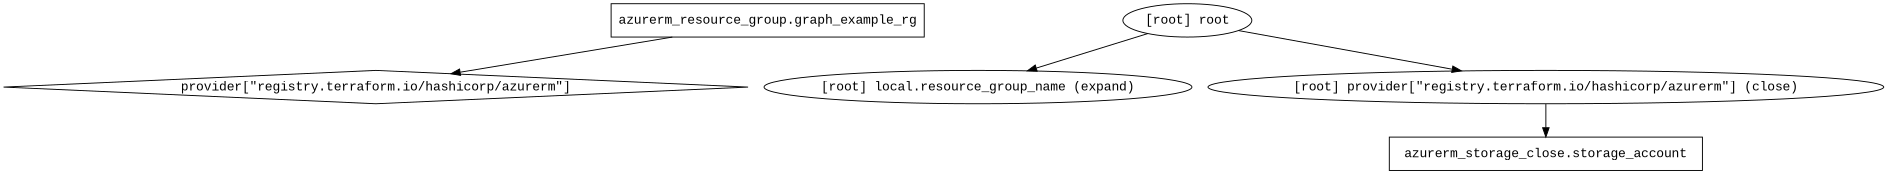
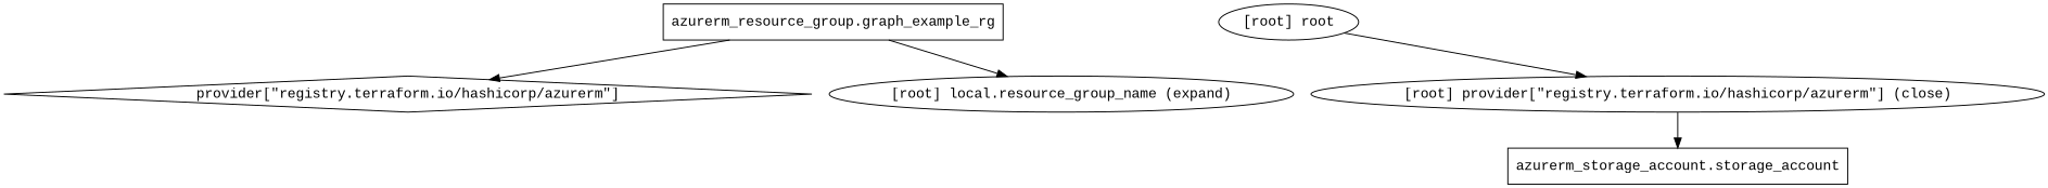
  digraph {
    compound=true
    fontname="Liberation Mono"
    newrank=true
    node [fontname="Liberation Mono"]
    edge [fontname="Liberation Mono"]
    n1 [label="azurerm_resource_group.graph_example_rg" shape=box]
    n2 [label="provider[\"registry.terraform.io/hashicorp/azurerm\"]" shape=diamond]
    "[root] local.resource_group_name (expand)"
-   n4 [label="azurerm_storage_close.storage_account" shape=box]
+   n4 [label="azurerm_storage_account.storage_account" shape=box]
    "[root] provider[\"registry.terraform.io/hashicorp/azurerm\"] (close)"
    "[root] root"
    subgraph sub_1 {
      n1
      n2
      "[root] local.resource_group_name (expand)"
      n4
      "[root] provider[\"registry.terraform.io/hashicorp/azurerm\"] (close)"
      "[root] root"
    }
    n1 -> n2
-   "[root] root" -> "[root] local.resource_group_name (expand)"
+   n1 -> "[root] local.resource_group_name (expand)"
    "[root] provider[\"registry.terraform.io/hashicorp/azurerm\"] (close)" -> n4
    "[root] root" -> "[root] provider[\"registry.terraform.io/hashicorp/azurerm\"] (close)"
  }
